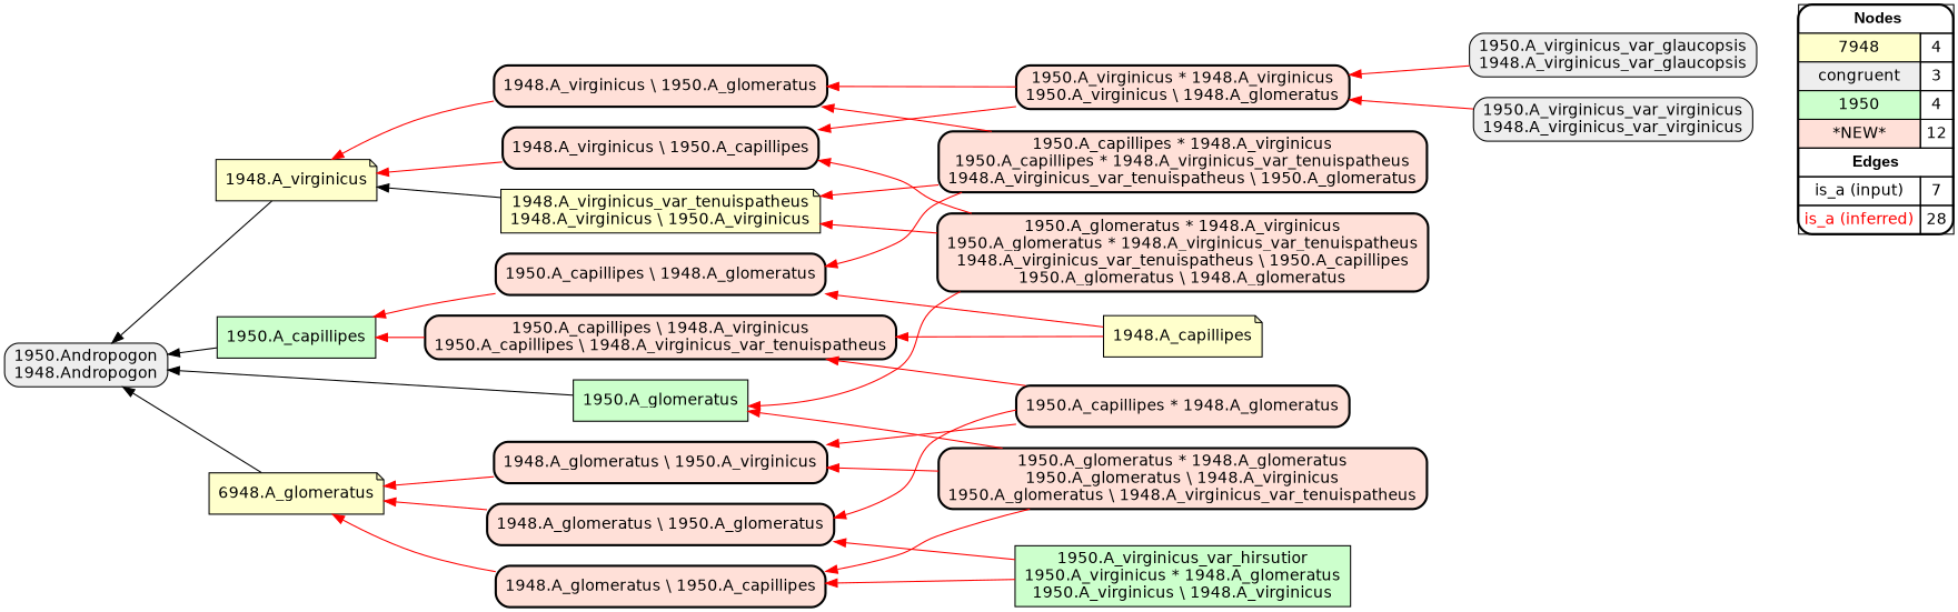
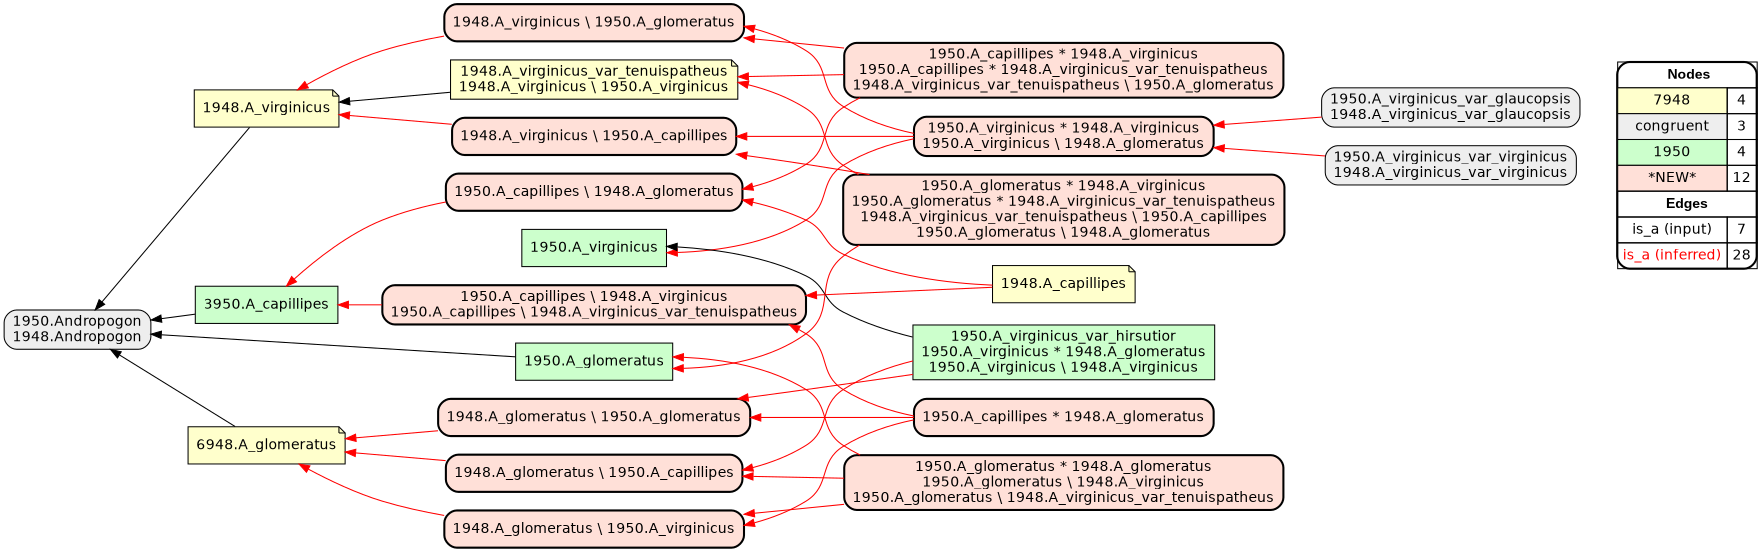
  digraph {
    fontname="DejaVu Sans"
    rankdir=RL
    node [fillcolor="#FFE0D8" fontname="DejaVu Sans" shape=box style="filled,rounded,bold"]
    edge [arrowhead=normal color="#FF0000" constraint=true fontname="DejaVu Sans" penwidth=1 style=solid]
    n1 [fillcolor=white label=<   <TABLE BORDER="0" CELLBORDER="1" CELLSPACING="0" CELLPADDING="4">  <TR> <TD COLSPAN="2"><font face="Arial Black"> Nodes</font></TD> </TR>  <TR>   <TD bgcolor="#FFFFCC" fontname="helvetica">7948</TD>   <TD>4</TD>   </TR>  <TR>   <TD bgcolor="#EEEEEE" fontname="helvetica">congruent</TD>   <TD>3</TD>   </TR>  <TR>   <TD bgcolor="#CCFFCC" fontname="helvetica">1950</TD>   <TD>4</TD>   </TR>  <TR>   <TD bgcolor="#FFE0D8" fontname="helvetica">*NEW*</TD>   <TD>12</TD>   </TR>  <TR> <TD COLSPAN="2"><font face = "Arial Black"> Edges </font></TD> </TR>  <TR>   <TD><font color ="#000000">is_a (input)</font></TD><TD>7</TD> </TR> <TR>   <TD><font color ="#FF0000">is_a (inferred)</font></TD><TD>28</TD> </TR> </TABLE>   > margin=0]
    "1948.A_virginicus" [fillcolor="#FFFFCC" shape=note style=filled]
    "1950.Andropogon\n1948.Andropogon" [fillcolor="#EEEEEE" style="filled,rounded"]
    "1948.A_capillipes" [fillcolor="#FFFFCC" shape=note style=filled]
    "1950.A_capillipes \\ 1948.A_virginicus\n1950.A_capillipes \\ 1948.A_virginicus_var_tenuispatheus"
    "1950.A_capillipes \\ 1948.A_glomeratus"
-   "1950.A_capillipes" [fillcolor="#CCFFCC" style=filled]
+   "1950.A_capillipes" [fillcolor="#CCFFCC" style=filled label="3950.A_capillipes"]
    n8 [fillcolor="#FFFFCC" label="6948.A_glomeratus" shape=note style=filled]
    "1948.A_virginicus_var_tenuispatheus\n1948.A_virginicus \\ 1950.A_virginicus" [fillcolor="#FFFFCC" shape=note style=filled]
    "1950.A_virginicus_var_glaucopsis\n1948.A_virginicus_var_glaucopsis" [fillcolor="#EEEEEE" style="filled,rounded"]
    "1950.A_virginicus * 1948.A_virginicus\n1950.A_virginicus \\ 1948.A_glomeratus"
+   "1950.A_virginicus" [fillcolor="#CCFFCC" style=filled]
    "1948.A_virginicus \\ 1950.A_glomeratus"
    "1948.A_virginicus \\ 1950.A_capillipes"
    "1950.A_virginicus_var_virginicus\n1948.A_virginicus_var_virginicus" [fillcolor="#EEEEEE" style="filled,rounded"]
    "1950.A_virginicus_var_hirsutior\n1950.A_virginicus * 1948.A_glomeratus\n1950.A_virginicus \\ 1948.A_virginicus" [fillcolor="#CCFFCC" style=filled]
    "1948.A_glomeratus \\ 1950.A_capillipes"
    "1948.A_glomeratus \\ 1950.A_glomeratus"
    "1950.A_glomeratus" [fillcolor="#CCFFCC" style=filled]
    "1950.A_capillipes * 1948.A_glomeratus"
    "1948.A_glomeratus \\ 1950.A_virginicus"
    "1950.A_glomeratus * 1948.A_virginicus\n1950.A_glomeratus * 1948.A_virginicus_var_tenuispatheus\n1948.A_virginicus_var_tenuispatheus \\ 1950.A_capillipes\n1950.A_glomeratus \\ 1948.A_glomeratus"
    "1950.A_glomeratus * 1948.A_glomeratus\n1950.A_glomeratus \\ 1948.A_virginicus\n1950.A_glomeratus \\ 1948.A_virginicus_var_tenuispatheus"
    "1950.A_capillipes * 1948.A_virginicus\n1950.A_capillipes * 1948.A_virginicus_var_tenuispatheus\n1948.A_virginicus_var_tenuispatheus \\ 1950.A_glomeratus"
    subgraph sub_1 {
      rank=source
      n1
    }
    "1948.A_virginicus" -> "1950.Andropogon\n1948.Andropogon" [color="#000000"]
    "1948.A_capillipes" -> "1950.A_capillipes \\ 1948.A_virginicus\n1950.A_capillipes \\ 1948.A_virginicus_var_tenuispatheus"
    "1948.A_capillipes" -> "1950.A_capillipes \\ 1948.A_glomeratus"
    "1950.A_capillipes \\ 1948.A_virginicus\n1950.A_capillipes \\ 1948.A_virginicus_var_tenuispatheus" -> "1950.A_capillipes"
    "1950.A_capillipes \\ 1948.A_glomeratus" -> "1950.A_capillipes"
    "1950.A_capillipes" -> "1950.Andropogon\n1948.Andropogon" [color="#000000"]
    n8 -> "1950.Andropogon\n1948.Andropogon" [color="#000000"]
    "1948.A_virginicus_var_tenuispatheus\n1948.A_virginicus \\ 1950.A_virginicus" -> "1948.A_virginicus" [color="#000000"]
    "1950.A_virginicus_var_glaucopsis\n1948.A_virginicus_var_glaucopsis" -> "1950.A_virginicus * 1948.A_virginicus\n1950.A_virginicus \\ 1948.A_glomeratus"
+   "1950.A_virginicus * 1948.A_virginicus\n1950.A_virginicus \\ 1948.A_glomeratus" -> "1950.A_virginicus"
    "1950.A_virginicus * 1948.A_virginicus\n1950.A_virginicus \\ 1948.A_glomeratus" -> "1948.A_virginicus \\ 1950.A_glomeratus"
    "1950.A_virginicus * 1948.A_virginicus\n1950.A_virginicus \\ 1948.A_glomeratus" -> "1948.A_virginicus \\ 1950.A_capillipes"
    "1948.A_virginicus \\ 1950.A_glomeratus" -> "1948.A_virginicus"
    "1948.A_virginicus \\ 1950.A_capillipes" -> "1948.A_virginicus"
    "1950.A_virginicus_var_virginicus\n1948.A_virginicus_var_virginicus" -> "1950.A_virginicus * 1948.A_virginicus\n1950.A_virginicus \\ 1948.A_glomeratus"
+   "1950.A_virginicus_var_hirsutior\n1950.A_virginicus * 1948.A_glomeratus\n1950.A_virginicus \\ 1948.A_virginicus" -> "1950.A_virginicus" [color="#000000"]
    "1950.A_virginicus_var_hirsutior\n1950.A_virginicus * 1948.A_glomeratus\n1950.A_virginicus \\ 1948.A_virginicus" -> "1948.A_glomeratus \\ 1950.A_capillipes"
    "1950.A_virginicus_var_hirsutior\n1950.A_virginicus * 1948.A_glomeratus\n1950.A_virginicus \\ 1948.A_virginicus" -> "1948.A_glomeratus \\ 1950.A_glomeratus"
    "1948.A_glomeratus \\ 1950.A_capillipes" -> n8
    "1948.A_glomeratus \\ 1950.A_glomeratus" -> n8
    "1950.A_glomeratus" -> "1950.Andropogon\n1948.Andropogon" [color="#000000"]
    "1950.A_capillipes * 1948.A_glomeratus" -> "1950.A_capillipes \\ 1948.A_virginicus\n1950.A_capillipes \\ 1948.A_virginicus_var_tenuispatheus"
    "1950.A_capillipes * 1948.A_glomeratus" -> "1948.A_glomeratus \\ 1950.A_glomeratus"
    "1950.A_capillipes * 1948.A_glomeratus" -> "1948.A_glomeratus \\ 1950.A_virginicus"
    "1948.A_glomeratus \\ 1950.A_virginicus" -> n8
    "1950.A_glomeratus * 1948.A_virginicus\n1950.A_glomeratus * 1948.A_virginicus_var_tenuispatheus\n1948.A_virginicus_var_tenuispatheus \\ 1950.A_capillipes\n1950.A_glomeratus \\ 1948.A_glomeratus" -> "1948.A_virginicus_var_tenuispatheus\n1948.A_virginicus \\ 1950.A_virginicus"
    "1950.A_glomeratus * 1948.A_virginicus\n1950.A_glomeratus * 1948.A_virginicus_var_tenuispatheus\n1948.A_virginicus_var_tenuispatheus \\ 1950.A_capillipes\n1950.A_glomeratus \\ 1948.A_glomeratus" -> "1948.A_virginicus \\ 1950.A_capillipes"
    "1950.A_glomeratus * 1948.A_virginicus\n1950.A_glomeratus * 1948.A_virginicus_var_tenuispatheus\n1948.A_virginicus_var_tenuispatheus \\ 1950.A_capillipes\n1950.A_glomeratus \\ 1948.A_glomeratus" -> "1950.A_glomeratus"
    "1950.A_glomeratus * 1948.A_glomeratus\n1950.A_glomeratus \\ 1948.A_virginicus\n1950.A_glomeratus \\ 1948.A_virginicus_var_tenuispatheus" -> "1948.A_glomeratus \\ 1950.A_capillipes"
    "1950.A_glomeratus * 1948.A_glomeratus\n1950.A_glomeratus \\ 1948.A_virginicus\n1950.A_glomeratus \\ 1948.A_virginicus_var_tenuispatheus" -> "1950.A_glomeratus"
    "1950.A_glomeratus * 1948.A_glomeratus\n1950.A_glomeratus \\ 1948.A_virginicus\n1950.A_glomeratus \\ 1948.A_virginicus_var_tenuispatheus" -> "1948.A_glomeratus \\ 1950.A_virginicus"
    "1950.A_capillipes * 1948.A_virginicus\n1950.A_capillipes * 1948.A_virginicus_var_tenuispatheus\n1948.A_virginicus_var_tenuispatheus \\ 1950.A_glomeratus" -> "1950.A_capillipes \\ 1948.A_glomeratus"
    "1950.A_capillipes * 1948.A_virginicus\n1950.A_capillipes * 1948.A_virginicus_var_tenuispatheus\n1948.A_virginicus_var_tenuispatheus \\ 1950.A_glomeratus" -> "1948.A_virginicus_var_tenuispatheus\n1948.A_virginicus \\ 1950.A_virginicus"
    "1950.A_capillipes * 1948.A_virginicus\n1950.A_capillipes * 1948.A_virginicus_var_tenuispatheus\n1948.A_virginicus_var_tenuispatheus \\ 1950.A_glomeratus" -> "1948.A_virginicus \\ 1950.A_glomeratus"
  }
